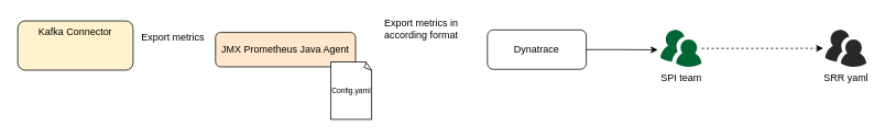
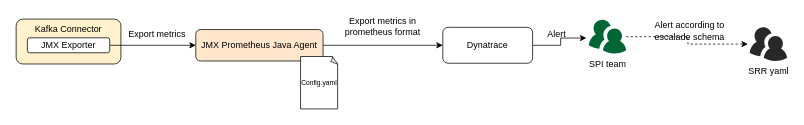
  <mxCell id="0" />
  <mxCell id="1" parent="0" />
  <mxCell id="2" value="Kafka Connector" style="rounded=1;whiteSpace=wrap;html=1;align=center;verticalAlign=top;fillColor=#fff2cc;" vertex="1" parent="1"><mxGeometry x="20" y="25" width="140" height="60" as="geometry" /></mxCell>
+ <mxCell id="3" style="edgeStyle=orthogonalEdgeStyle;rounded=0;orthogonalLoop=1;jettySize=auto;html=1;" edge="1" parent="1" source="4" target="6"><mxGeometry relative="1" as="geometry" /></mxCell>
+ <mxCell id="4" value="JMX Exporter" style="rounded=1;whiteSpace=wrap;html=1;" vertex="1" parent="1"><mxGeometry x="35" y="50" width="110" height="20" as="geometry" /></mxCell>
+ <mxCell id="5" style="edgeStyle=orthogonalEdgeStyle;rounded=0;orthogonalLoop=1;jettySize=auto;html=1;" edge="1" parent="1" source="6" target="8"><mxGeometry relative="1" as="geometry" /></mxCell>
  <mxCell id="6" value="JMX Prometheus Java Agent" style="rounded=1;whiteSpace=wrap;html=1;fillColor=#ffe6cc;" vertex="1" parent="1"><mxGeometry x="260" y="39" width="170" height="42" as="geometry" /></mxCell>
  <mxCell id="7" style="edgeStyle=orthogonalEdgeStyle;rounded=0;orthogonalLoop=1;jettySize=auto;html=1;entryX=-0.064;entryY=0.54;entryDx=0;entryDy=0;entryPerimeter=0;" edge="1" parent="1" source="8" target="15"><mxGeometry relative="1" as="geometry" /></mxCell>
  <mxCell id="8" value="Dynatrace" style="rounded=1;whiteSpace=wrap;html=1;" vertex="1" parent="1"><mxGeometry x="590" y="36" width="120" height="48" as="geometry" /></mxCell>
  <mxCell id="9" value="Config.yaml" style="whiteSpace=wrap;html=1;shape=mxgraph.basic.document;fillColor=default;fontSize=9;" vertex="1" parent="1"><mxGeometry x="400" y="75" width="50" height="70" as="geometry" /></mxCell>
  <mxCell id="10" value="Export metrics" style="text;html=1;align=center;verticalAlign=middle;resizable=0;points=[];autosize=1;strokeColor=none;fillColor=none;" vertex="1" parent="1"><mxGeometry x="158" y="30" width="100" height="30" as="geometry" /></mxCell>
  <mxCell id="11" value="SRR yaml" style="verticalLabelPosition=bottom;sketch=0;html=1;fillColor=#282828;strokeColor=none;verticalAlign=top;pointerEvents=1;align=center;shape=mxgraph.cisco_safe.people_places_things_icons.icon9;" vertex="1" parent="1"><mxGeometry x="1000" y="36" width="50" height="45" as="geometry" /></mxCell>
- <mxCell id="13" value="Export metrics in according format" style="text;html=1;strokeColor=none;fillColor=none;align=center;verticalAlign=middle;whiteSpace=wrap;rounded=0;" vertex="1" parent="1"><mxGeometry x="440" y="20" width="140" height="30" as="geometry" /></mxCell>
+ <mxCell id="12" value="Alert" style="text;html=1;align=center;verticalAlign=middle;resizable=0;points=[];autosize=1;strokeColor=none;fillColor=none;" vertex="1" parent="1"><mxGeometry x="720" y="32" width="43" height="26" as="geometry" /></mxCell>
+ <mxCell id="13" value="Export metrics in prometheus format" style="text;html=1;strokeColor=none;fillColor=none;align=center;verticalAlign=middle;whiteSpace=wrap;rounded=0;" vertex="1" parent="1"><mxGeometry x="440" y="20" width="140" height="30" as="geometry" /></mxCell>
  <mxCell id="14" style="edgeStyle=orthogonalEdgeStyle;rounded=0;orthogonalLoop=1;jettySize=auto;html=1;entryX=-0.048;entryY=0.498;entryDx=0;entryDy=0;entryPerimeter=0;dashed=1;" edge="1" parent="1" source="15" target="11"><mxGeometry relative="1" as="geometry" /></mxCell>
- <mxCell id="15" value="SPI team" style="verticalLabelPosition=bottom;sketch=0;html=1;fillColor=#006633;strokeColor=#82b366;verticalAlign=top;pointerEvents=1;align=center;shape=mxgraph.cisco_safe.people_places_things_icons.icon9;" vertex="1" parent="1"><mxGeometry x="800" y="36" width="50" height="45" as="geometry" /></mxCell>
+ <mxCell id="15" value="SPI team" style="verticalLabelPosition=bottom;sketch=0;html=1;fillColor=#006633;strokeColor=#82b366;verticalAlign=top;pointerEvents=1;align=center;shape=mxgraph.cisco_safe.people_places_things_icons.icon9;" vertex="1" parent="1"><mxGeometry x="785" y="26" width="50" height="45" as="geometry" /></mxCell>
+ <mxCell id="16" value="Alert according to escalade schema" style="text;html=1;strokeColor=none;fillColor=none;align=center;verticalAlign=middle;whiteSpace=wrap;rounded=0;" vertex="1" parent="1"><mxGeometry x="850" y="26" width="140" height="30" as="geometry" /></mxCell>
